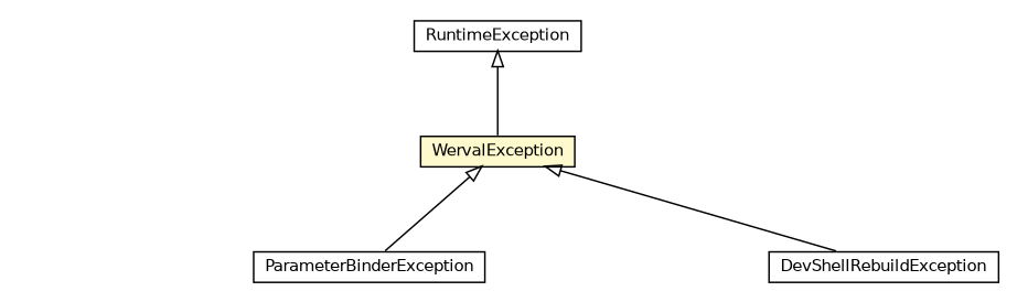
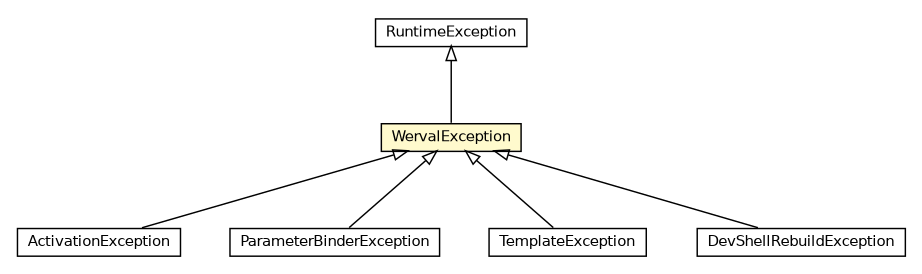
  digraph {
    nodesep=0.25
    ranksep=0.5
    node [fontcolor=black fontname=Helvetica fontsize=10.0 shape=plaintext]
    edge [arrowtail=empty dir=back fontname=Helvetica fontsize=10 headport=p labelfontname=Helvetica labelfontsize=10 tailport=p]
+   n1 [label=<<table title="io.werval.api.exceptions.ActivationException" border="0" cellborder="1" cellspacing="0" cellpadding="2" port="p" href="./ActivationException.html"> 		<tr><td><table border="0" cellspacing="0" cellpadding="1"> <tr><td align="center" balign="center"> ActivationException </td></tr> 		</table></td></tr> 		</table>>]
    n2 [label=<<table title="io.werval.api.exceptions.ParameterBinderException" border="0" cellborder="1" cellspacing="0" cellpadding="2" port="p" href="./ParameterBinderException.html"> 		<tr><td><table border="0" cellspacing="0" cellpadding="1"> <tr><td align="center" balign="center"> ParameterBinderException </td></tr> 		</table></td></tr> 		</table>>]
+   n3 [label=<<table title="io.werval.api.exceptions.TemplateException" border="0" cellborder="1" cellspacing="0" cellpadding="2" port="p" href="./TemplateException.html"> 		<tr><td><table border="0" cellspacing="0" cellpadding="1"> <tr><td align="center" balign="center"> TemplateException </td></tr> 		</table></td></tr> 		</table>>]
    n4 [label=<<table title="io.werval.api.exceptions.WervalException" border="0" cellborder="1" cellspacing="0" cellpadding="2" port="p" bgcolor="lemonChiffon" href="./WervalException.html"> 		<tr><td><table border="0" cellspacing="0" cellpadding="1"> <tr><td align="center" balign="center"> WervalException </td></tr> 		</table></td></tr> 		</table>>]
    n5 [label=<<table title="io.werval.spi.dev.DevShellRebuildException" border="0" cellborder="1" cellspacing="0" cellpadding="2" port="p" href="../../spi/dev/DevShellRebuildException.html"> 		<tr><td><table border="0" cellspacing="0" cellpadding="1"> <tr><td align="center" balign="center"> DevShellRebuildException </td></tr> 		</table></td></tr> 		</table>>]
    n6 [label=<<table title="java.lang.RuntimeException" border="0" cellborder="1" cellspacing="0" cellpadding="2" port="p" href="http://docs.oracle.com/javase/8/docs/api/java/lang/RuntimeException.html"> 		<tr><td><table border="0" cellspacing="0" cellpadding="1"> <tr><td align="center" balign="center"> RuntimeException </td></tr> 		</table></td></tr> 		</table>>]
+   n4 -> n1
    n4 -> n2
+   n4 -> n3
    n4 -> n5
    n6 -> n4
  }
